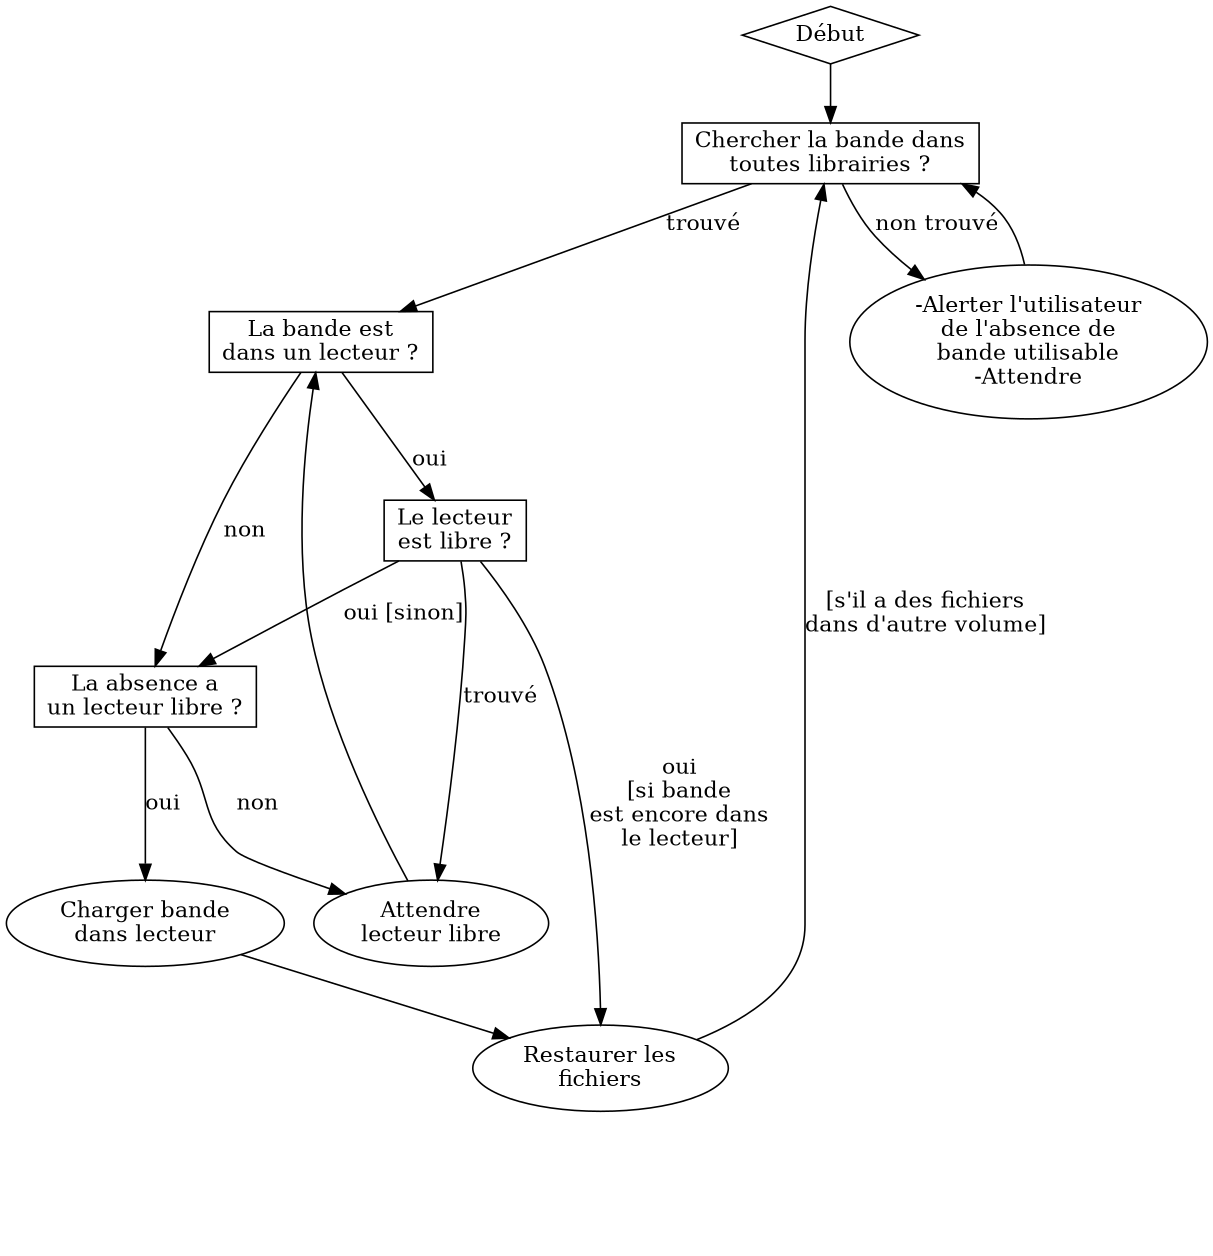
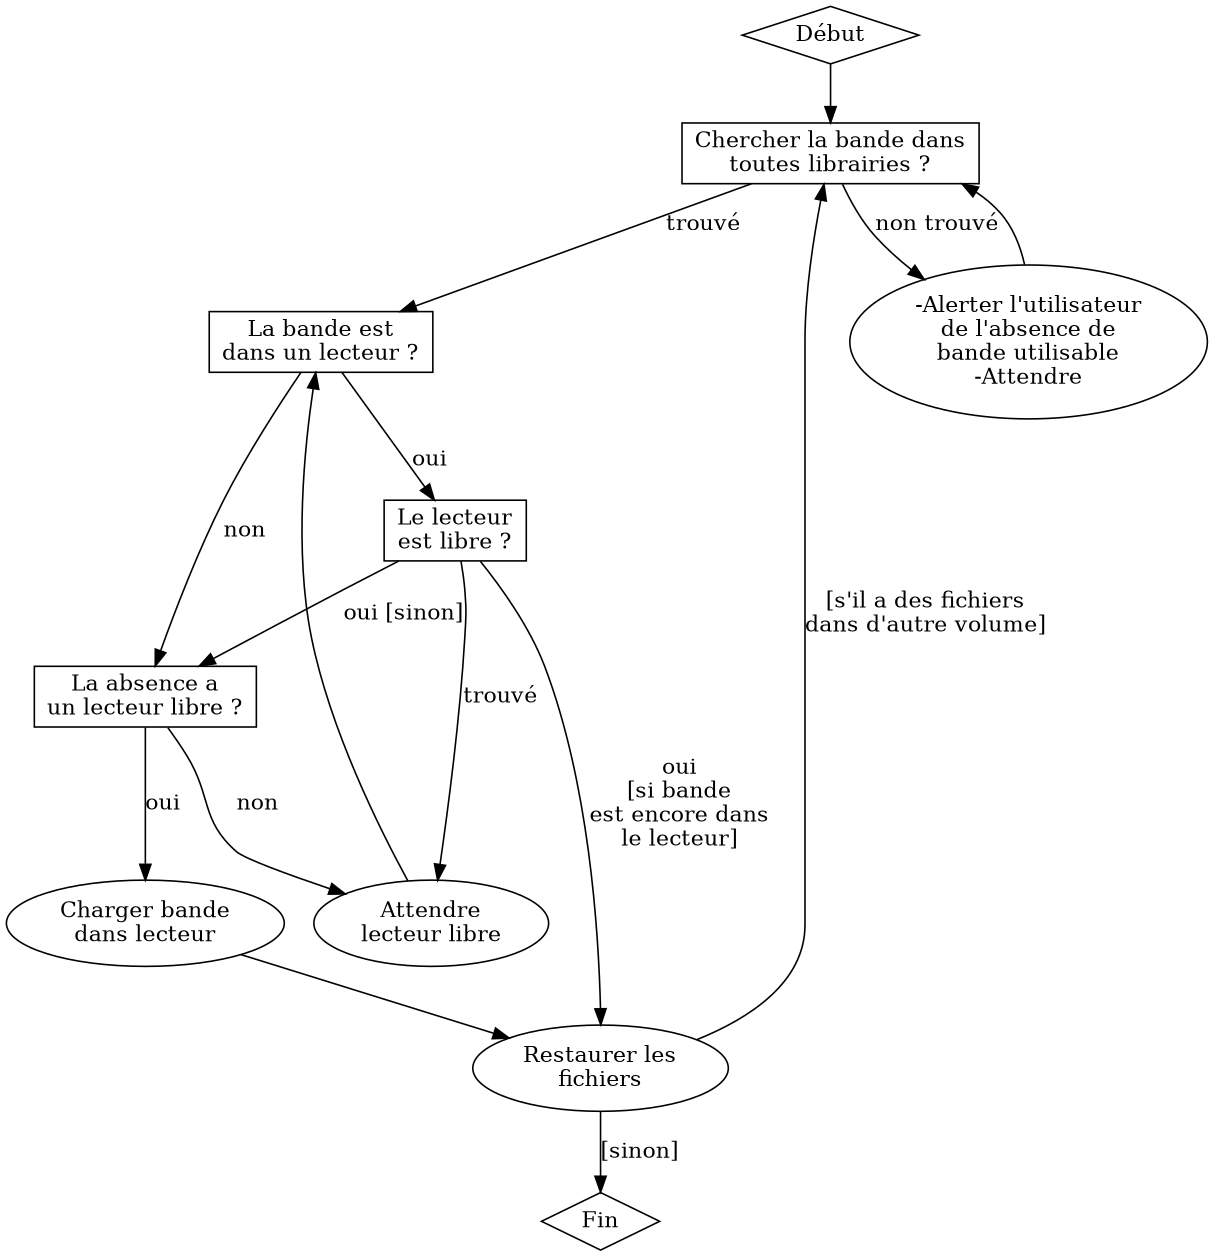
  digraph {
    node [shape=box]
    n1 [label="Début" shape=diamond]
    n2 [label="Chercher la bande dans\ntoutes librairies ?"]
    n3 [label="La bande est\ndans un lecteur ?"]
    n4 [label="-Alerter l'utilisateur\nde l'absence de\nbande utilisable\n-Attendre" shape=oval]
+   n5 [label=Fin shape=diamond]
    n6 [label="La absence a\nun lecteur libre ?"]
    n7 [label="Le lecteur\nest libre ?"]
    n8 [label="Attendre\nlecteur libre" shape=oval]
    n9 [label="Charger bande\ndans lecteur" shape=oval]
    n10 [label="Restaurer les\nfichiers" shape=oval]
    n1 -> n2
    n2 -> n3 [label="trouvé"]
    n2 -> n4 [label="non trouvé"]
    n3 -> n6 [label=non]
    n3 -> n7 [label=oui]
    n4 -> n2
    n6 -> n8 [label=non]
    n6 -> n9 [label=oui]
    n7 -> n6 [label="oui [sinon]"]
    n7 -> n8 [label="trouvé"]
    n7 -> n10 [label="oui\n[si bande\nest encore dans\nle lecteur]"]
    n8 -> n3
    n9 -> n10
    n10 -> n2 [label="[s'il a des fichiers\ndans d'autre volume]"]
+   n10 -> n5 [label="[sinon]"]
  }
